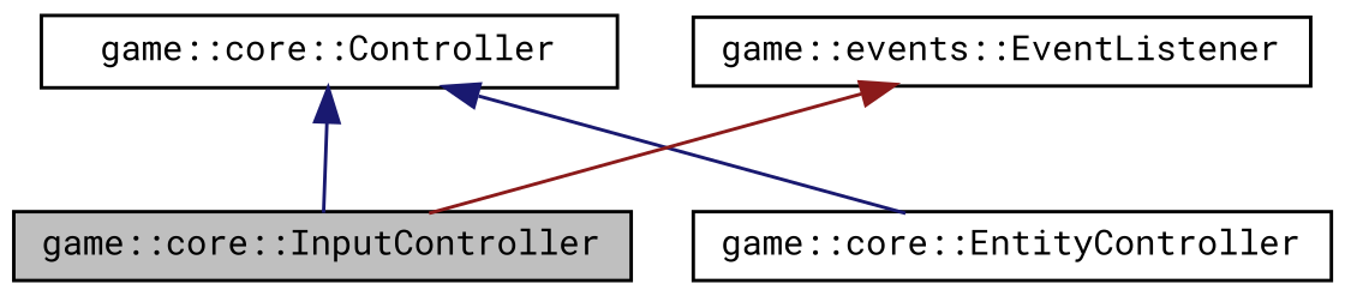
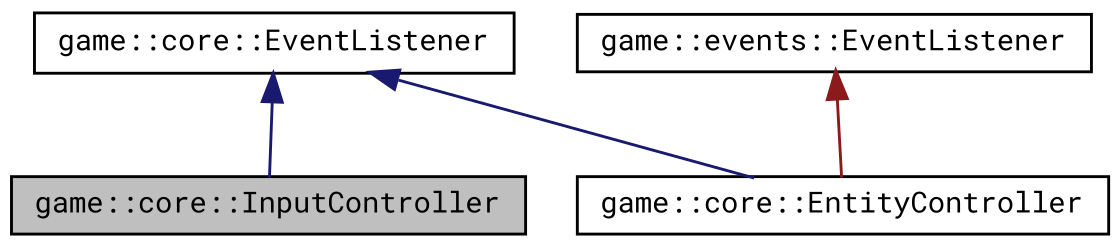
  digraph {
    fontname="Roboto Mono"
    node [color=black fillcolor=white fontname="Roboto Mono" fontsize=10 shape=record style=filled]
    edge [color=midnightblue dir=back fontname="Roboto Mono" fontsize=10 labelfontname=Helvetica labelfontsize=10 style=solid]
    n1 [fillcolor=grey75 fontcolor=black height=0.2 label="game::core::InputController" width=0.4]
    n2 [height=0.2 label="game::core::EntityController" width=0.4]
-   n3 [height=0.2 label="game::core::Controller" width=0.4]
+   n3 [height=0.2 label="game::core::EventListener" width=0.4]
    n4 [height=0.2 label="game::events::EventListener" width=0.4]
    n3 -> n1
    n3 -> n2
-   n4 -> n1 [color=firebrick4]
+   n4 -> n2 [color=firebrick4]
  }
